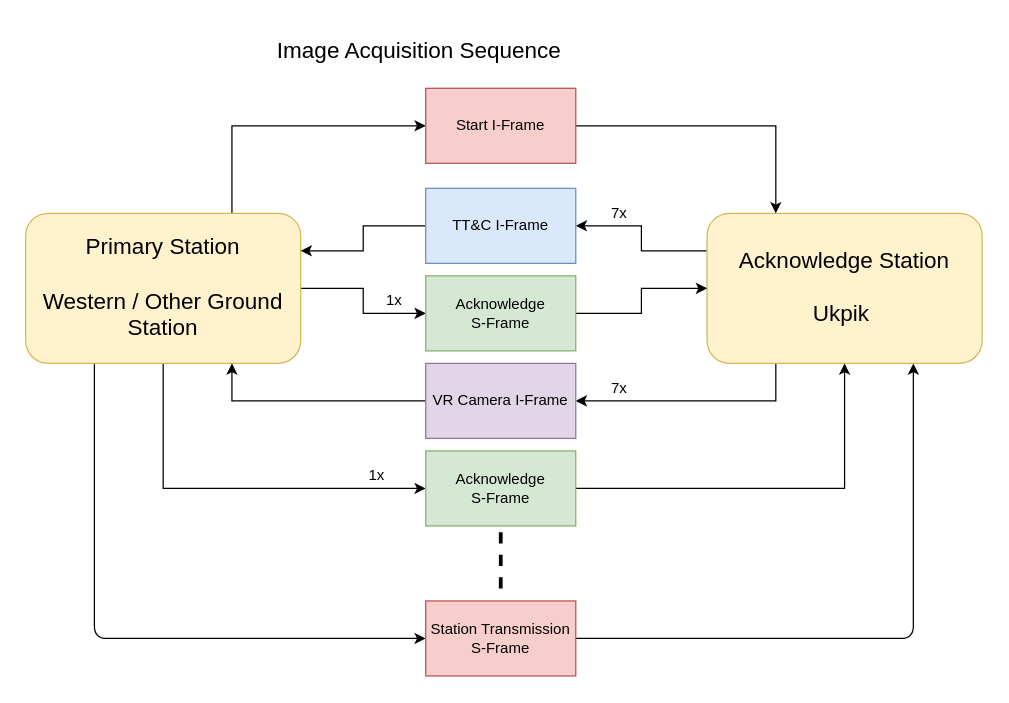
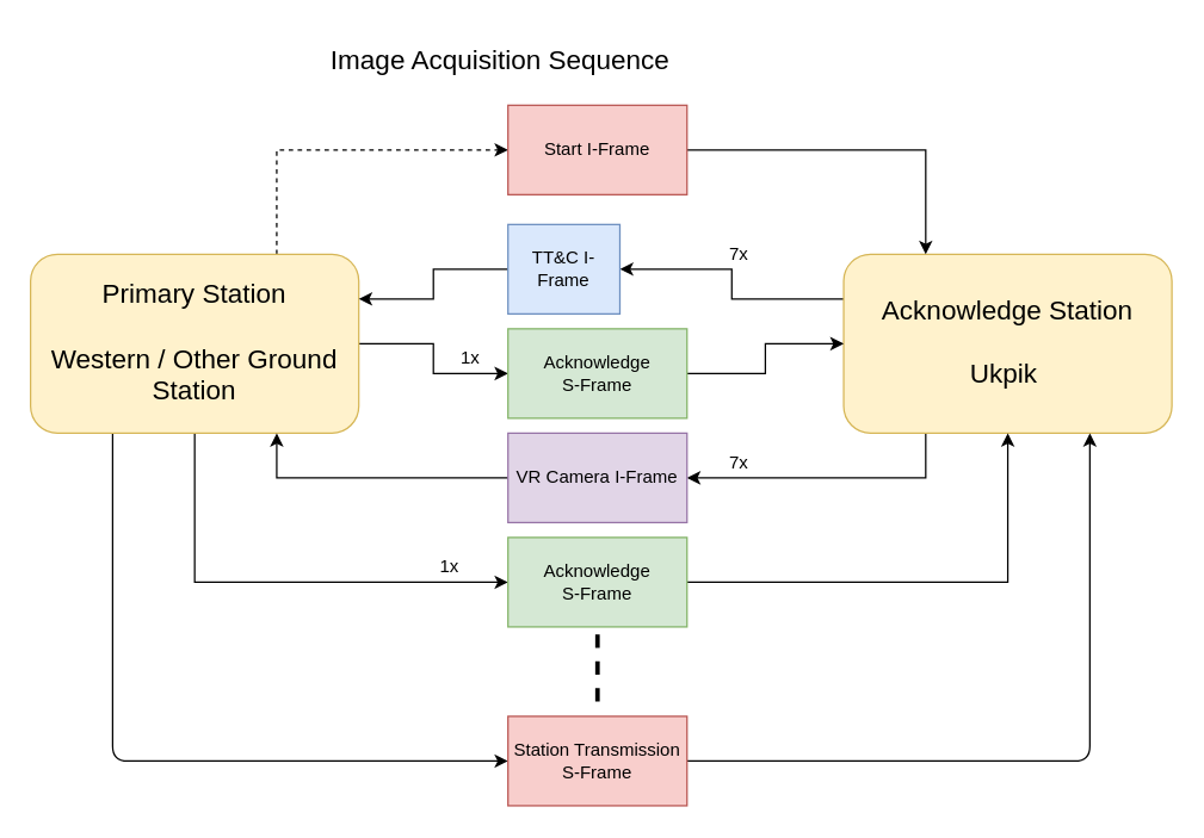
  <mxCell id="0" />
  <mxCell id="1" parent="0" />
- <mxCell id="2" style="edgeStyle=orthogonalEdgeStyle;rounded=0;orthogonalLoop=1;jettySize=auto;html=1;entryX=0;entryY=0.5;entryDx=0;entryDy=0;exitX=0.75;exitY=0;exitDx=0;exitDy=0;" parent="1" source="6" target="11" edge="1"><mxGeometry relative="1" as="geometry" /></mxCell>
+ <mxCell id="2" style="edgeStyle=orthogonalEdgeStyle;rounded=0;orthogonalLoop=1;jettySize=auto;html=1;entryX=0;entryY=0.5;entryDx=0;entryDy=0;exitX=0.75;exitY=0;exitDx=0;exitDy=0;dashed=1;" parent="1" source="6" target="11" edge="1"><mxGeometry relative="1" as="geometry" /></mxCell>
  <mxCell id="3" style="edgeStyle=orthogonalEdgeStyle;rounded=0;orthogonalLoop=1;jettySize=auto;html=1;entryX=0;entryY=0.5;entryDx=0;entryDy=0;" parent="1" source="6" target="15" edge="1"><mxGeometry relative="1" as="geometry" /></mxCell>
  <mxCell id="4" style="edgeStyle=orthogonalEdgeStyle;rounded=0;orthogonalLoop=1;jettySize=auto;html=1;entryX=0;entryY=0.5;entryDx=0;entryDy=0;exitX=0.5;exitY=1;exitDx=0;exitDy=0;" parent="1" source="6" target="19" edge="1"><mxGeometry relative="1" as="geometry" /></mxCell>
  <mxCell id="5" style="edgeStyle=orthogonalEdgeStyle;rounded=1;orthogonalLoop=1;jettySize=auto;html=1;exitX=0.25;exitY=1;exitDx=0;exitDy=0;entryX=0;entryY=0.5;entryDx=0;entryDy=0;strokeWidth=1;" parent="1" source="6" target="22" edge="1"><mxGeometry relative="1" as="geometry" /></mxCell>
  <mxCell id="6" value="&lt;font style=&quot;font-size: 18px&quot;&gt;Primary Station&lt;br&gt;&lt;br&gt;Western / Other Ground Station&lt;/font&gt;" style="rounded=1;whiteSpace=wrap;html=1;fillColor=#fff2cc;strokeColor=#d6b656;" parent="1" vertex="1"><mxGeometry x="20" y="170" width="220" height="120" as="geometry" /></mxCell>
  <mxCell id="7" style="edgeStyle=orthogonalEdgeStyle;rounded=0;orthogonalLoop=1;jettySize=auto;html=1;exitX=0;exitY=0.25;exitDx=0;exitDy=0;entryX=1;entryY=0.5;entryDx=0;entryDy=0;" parent="1" source="9" target="13" edge="1"><mxGeometry relative="1" as="geometry" /></mxCell>
  <mxCell id="8" style="edgeStyle=orthogonalEdgeStyle;rounded=0;orthogonalLoop=1;jettySize=auto;html=1;exitX=0.25;exitY=1;exitDx=0;exitDy=0;entryX=1;entryY=0.5;entryDx=0;entryDy=0;" parent="1" source="9" target="17" edge="1"><mxGeometry relative="1" as="geometry" /></mxCell>
  <mxCell id="9" value="&lt;font style=&quot;font-size: 18px&quot;&gt;Acknowledge Station&lt;br&gt;&lt;br&gt;Ukpik&amp;nbsp;&lt;/font&gt;" style="rounded=1;whiteSpace=wrap;html=1;fillColor=#fff2cc;strokeColor=#d6b656;" parent="1" vertex="1"><mxGeometry x="565" y="170" width="220" height="120" as="geometry" /></mxCell>
  <mxCell id="10" style="edgeStyle=orthogonalEdgeStyle;rounded=0;orthogonalLoop=1;jettySize=auto;html=1;entryX=0.25;entryY=0;entryDx=0;entryDy=0;" parent="1" source="11" target="9" edge="1"><mxGeometry relative="1" as="geometry" /></mxCell>
  <mxCell id="11" value="Start I-Frame" style="rounded=0;whiteSpace=wrap;html=1;fillColor=#f8cecc;strokeColor=#b85450;" parent="1" vertex="1"><mxGeometry x="340" y="70" width="120" height="60" as="geometry" /></mxCell>
  <mxCell id="12" style="edgeStyle=orthogonalEdgeStyle;rounded=0;orthogonalLoop=1;jettySize=auto;html=1;entryX=1;entryY=0.25;entryDx=0;entryDy=0;" parent="1" source="13" target="6" edge="1"><mxGeometry relative="1" as="geometry" /></mxCell>
- <mxCell id="13" value="TT&amp;amp;C I-Frame" style="rounded=0;whiteSpace=wrap;html=1;fillColor=#dae8fc;strokeColor=#6c8ebf;" parent="1" vertex="1"><mxGeometry x="340" y="150" width="120" height="60" as="geometry" /></mxCell>
+ <mxCell id="13" value="TT&amp;amp;C I-Frame" style="rounded=0;whiteSpace=wrap;html=1;fillColor=#dae8fc;strokeColor=#6c8ebf;" parent="1" vertex="1"><mxGeometry x="340" y="150" width="75" height="60" as="geometry" /></mxCell>
  <mxCell id="14" style="edgeStyle=orthogonalEdgeStyle;rounded=0;orthogonalLoop=1;jettySize=auto;html=1;exitX=1;exitY=0.5;exitDx=0;exitDy=0;entryX=0;entryY=0.5;entryDx=0;entryDy=0;" parent="1" source="15" target="9" edge="1"><mxGeometry relative="1" as="geometry" /></mxCell>
  <mxCell id="15" value="Acknowledge&lt;br&gt;S-Frame" style="rounded=0;whiteSpace=wrap;html=1;fillColor=#d5e8d4;strokeColor=#82b366;" parent="1" vertex="1"><mxGeometry x="340" y="220" width="120" height="60" as="geometry" /></mxCell>
  <mxCell id="16" style="edgeStyle=orthogonalEdgeStyle;rounded=0;orthogonalLoop=1;jettySize=auto;html=1;entryX=0.75;entryY=1;entryDx=0;entryDy=0;" parent="1" source="17" target="6" edge="1"><mxGeometry relative="1" as="geometry" /></mxCell>
  <mxCell id="17" value="VR Camera I-Frame" style="rounded=0;whiteSpace=wrap;html=1;fillColor=#e1d5e7;strokeColor=#9673a6;" parent="1" vertex="1"><mxGeometry x="340" y="290" width="120" height="60" as="geometry" /></mxCell>
  <mxCell id="18" style="edgeStyle=orthogonalEdgeStyle;rounded=0;orthogonalLoop=1;jettySize=auto;html=1;" parent="1" source="19" target="9" edge="1"><mxGeometry relative="1" as="geometry" /></mxCell>
  <mxCell id="19" value="Acknowledge&lt;br&gt;S-Frame" style="rounded=0;whiteSpace=wrap;html=1;fillColor=#d5e8d4;strokeColor=#82b366;" parent="1" vertex="1"><mxGeometry x="340" y="360" width="120" height="60" as="geometry" /></mxCell>
  <mxCell id="20" value="" style="endArrow=none;dashed=1;html=1;strokeWidth=3;rounded=1;" parent="1" edge="1"><mxGeometry width="50" height="50" relative="1" as="geometry"><mxPoint x="400" y="470" as="sourcePoint" /><mxPoint x="400" y="420" as="targetPoint" /></mxGeometry></mxCell>
  <mxCell id="21" style="edgeStyle=orthogonalEdgeStyle;rounded=1;orthogonalLoop=1;jettySize=auto;html=1;entryX=0.75;entryY=1;entryDx=0;entryDy=0;strokeWidth=1;" parent="1" source="22" target="9" edge="1"><mxGeometry relative="1" as="geometry" /></mxCell>
  <mxCell id="22" value="Station Transmission &lt;br&gt;S-Frame" style="rounded=0;whiteSpace=wrap;html=1;fillColor=#f8cecc;strokeColor=#b85450;" parent="1" vertex="1"><mxGeometry x="340" y="480" width="120" height="60" as="geometry" /></mxCell>
  <mxCell id="23" value="&lt;font style=&quot;font-size: 18px&quot;&gt;Image Acquisition Sequence&lt;/font&gt;" style="text;html=1;strokeColor=none;fillColor=none;align=center;verticalAlign=middle;whiteSpace=wrap;rounded=0;" parent="1" vertex="1"><mxGeometry x="196" y="20" width="278" height="40" as="geometry" /></mxCell>
  <mxCell id="24" value="7x" style="text;html=1;strokeColor=none;fillColor=none;align=center;verticalAlign=middle;whiteSpace=wrap;rounded=0;" parent="1" vertex="1"><mxGeometry x="475" y="160" width="40" height="20" as="geometry" /></mxCell>
  <mxCell id="25" value="1x" style="text;html=1;strokeColor=none;fillColor=none;align=center;verticalAlign=middle;whiteSpace=wrap;rounded=0;" parent="1" vertex="1"><mxGeometry x="295" y="230" width="40" height="20" as="geometry" /></mxCell>
  <mxCell id="26" value="7x" style="text;html=1;strokeColor=none;fillColor=none;align=center;verticalAlign=middle;whiteSpace=wrap;rounded=0;" parent="1" vertex="1"><mxGeometry x="475" y="300" width="40" height="20" as="geometry" /></mxCell>
  <mxCell id="27" value="1x" style="text;html=1;strokeColor=none;fillColor=none;align=center;verticalAlign=middle;whiteSpace=wrap;rounded=0;" parent="1" vertex="1"><mxGeometry x="281" y="370" width="40" height="20" as="geometry" /></mxCell>
